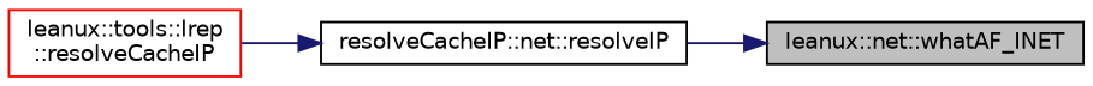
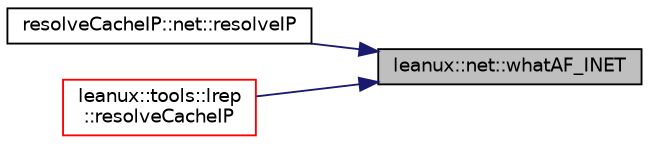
  digraph {
    rankdir=RL
    node [color=black fontname=Helvetica fontsize=10 shape=record]
    edge [color=midnightblue dir=back fontname=Helvetica fontsize=10 labelfontname=Helvetica labelfontsize=10 style=solid]
    n1 [fillcolor=grey75 fontcolor=black height=0.2 label="leanux::net::whatAF_INET" style=filled width=0.4]
    n2 [height=0.2 label="resolveCacheIP::net::resolveIP" width=0.4]
    n3 [color=red height=0.2 label="leanux::tools::lrep\l::resolveCacheIP" width=0.4]
    n1 -> n2
-   n2 -> n3
+   n1 -> n3
  }
